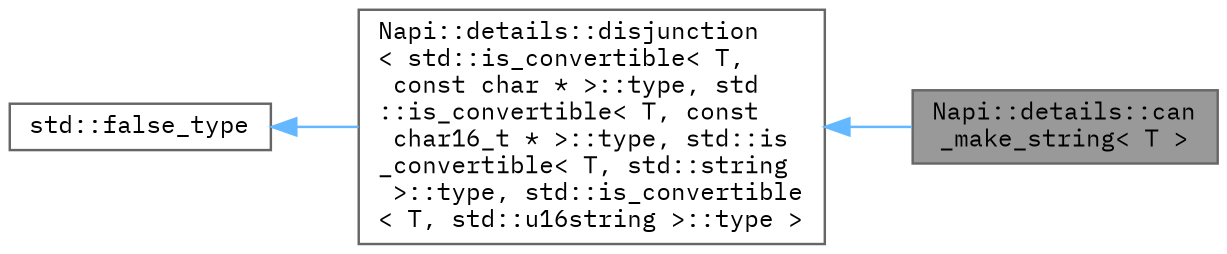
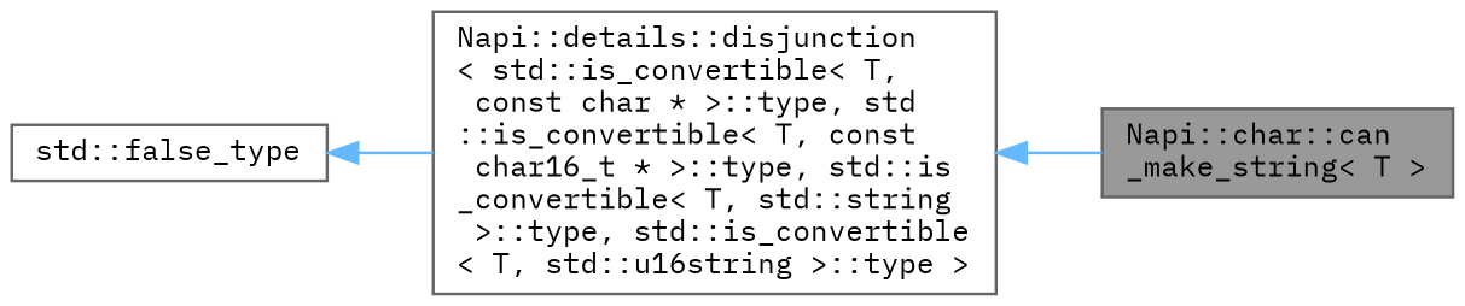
  digraph {
    rankdir=LR
    fontname="IBM Plex Mono"
    node [color=gray40 fillcolor=white fontname="IBM Plex Mono" fontsize=10 shape=box style=filled]
    edge [color=steelblue1 dir=back fontname="IBM Plex Mono" fontsize=10 labelfontname=Helvetica labelfontsize=10 style=solid]
-   n1 [fillcolor=grey60 fontcolor=black height=0.2 label="Napi::details::can\l_make_string\< T \>" width=0.4]
+   n1 [fillcolor=grey60 fontcolor=black height=0.2 label="Napi::char::can\l_make_string\< T \>" width=0.4]
    n2 [height=0.2 label="Napi::details::disjunction\l\< std::is_convertible\< T,\l const char * \>::type, std\l::is_convertible\< T, const\l char16_t * \>::type, std::is\l_convertible\< T, std::string\l \>::type, std::is_convertible\l\< T, std::u16string \>::type \>" width=0.4]
    n3 [height=0.2 label="std::false_type" width=0.4]
    n2 -> n1
    n3 -> n2
  }
